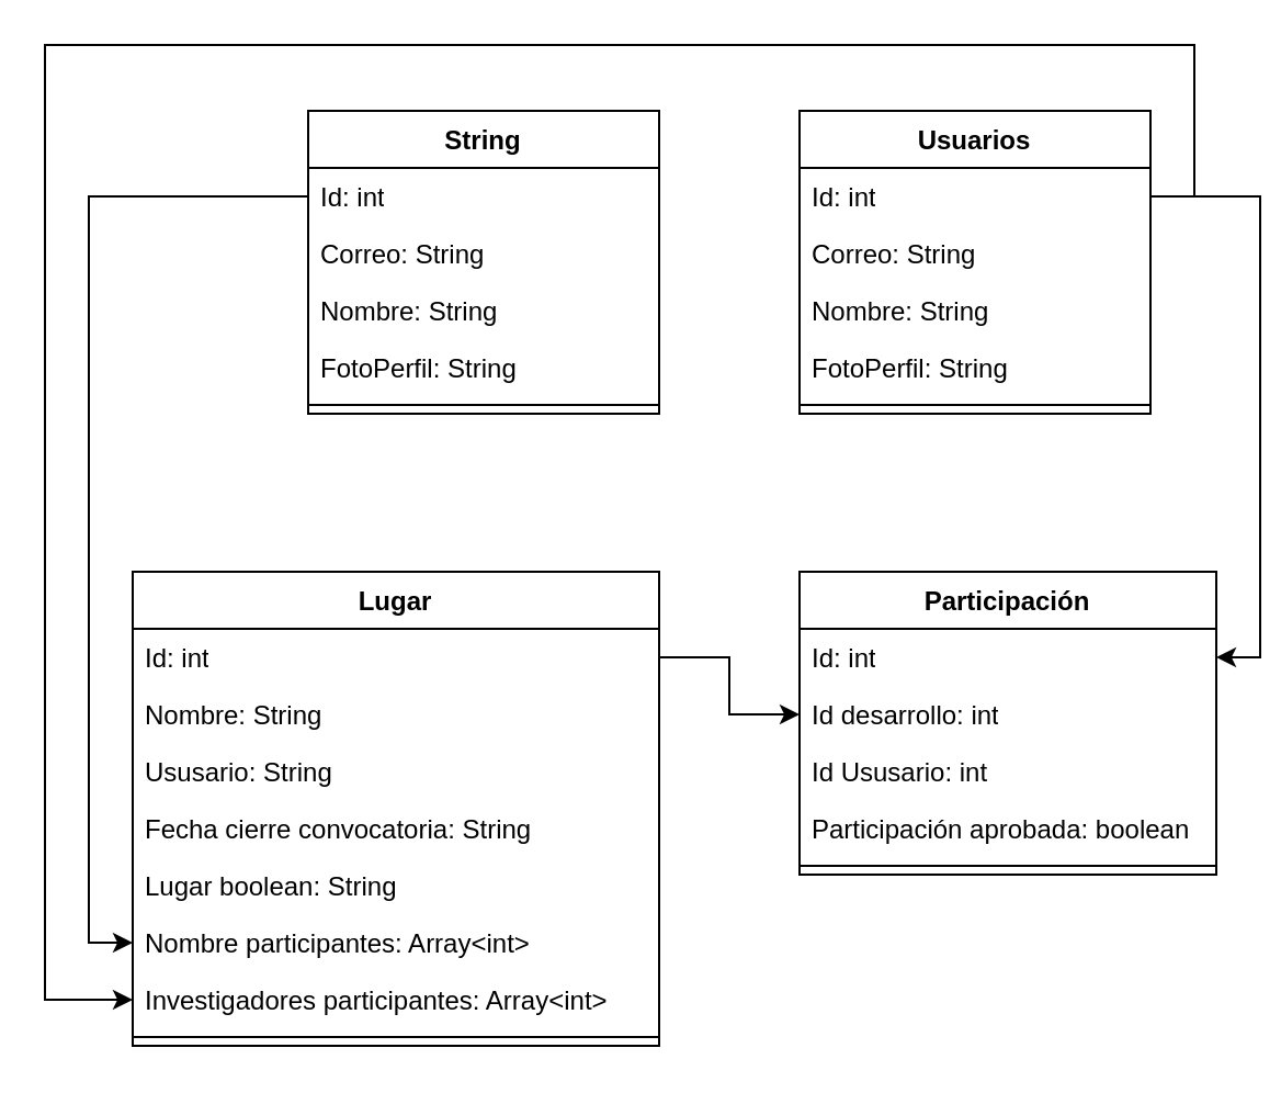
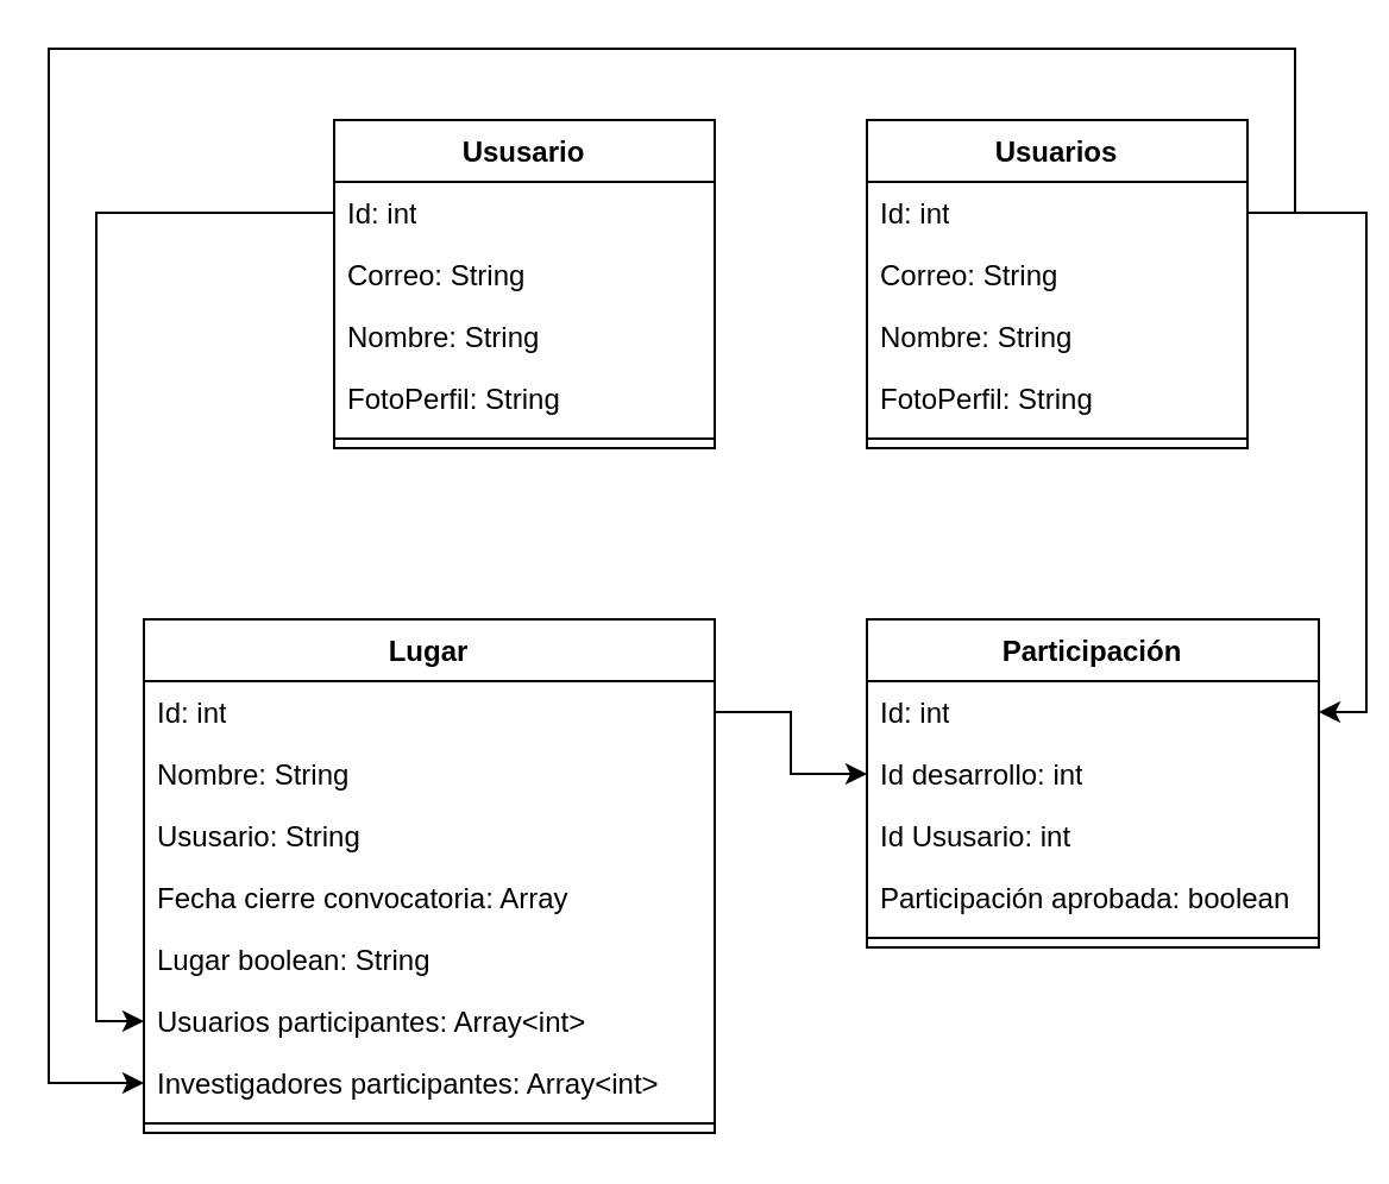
  <mxCell id="0" />
  <mxCell id="1" parent="0" />
- <mxCell id="2" value="String" style="swimlane;fontStyle=1;align=center;verticalAlign=top;childLayout=stackLayout;horizontal=1;startSize=26;horizontalStack=0;resizeParent=1;resizeParentMax=0;resizeLast=0;collapsible=1;marginBottom=0;whiteSpace=wrap;html=1;" vertex="1" parent="1"><mxGeometry x="140" y="50" width="160" height="138" as="geometry" /></mxCell>
+ <mxCell id="2" value="Ususario" style="swimlane;fontStyle=1;align=center;verticalAlign=top;childLayout=stackLayout;horizontal=1;startSize=26;horizontalStack=0;resizeParent=1;resizeParentMax=0;resizeLast=0;collapsible=1;marginBottom=0;whiteSpace=wrap;html=1;" vertex="1" parent="1"><mxGeometry x="140" y="50" width="160" height="138" as="geometry" /></mxCell>
  <mxCell id="3" value="Id: int" style="text;strokeColor=none;fillColor=none;align=left;verticalAlign=top;spacingLeft=4;spacingRight=4;overflow=hidden;rotatable=0;points=[[0,0.5],[1,0.5]];portConstraint=eastwest;whiteSpace=wrap;html=1;" vertex="1" parent="2"><mxGeometry y="26" width="160" height="26" as="geometry" /></mxCell>
  <mxCell id="4" value="Correo: String" style="text;strokeColor=none;fillColor=none;align=left;verticalAlign=top;spacingLeft=4;spacingRight=4;overflow=hidden;rotatable=0;points=[[0,0.5],[1,0.5]];portConstraint=eastwest;whiteSpace=wrap;html=1;" vertex="1" parent="2"><mxGeometry y="52" width="160" height="26" as="geometry" /></mxCell>
  <mxCell id="5" value="Nombre: String" style="text;strokeColor=none;fillColor=none;align=left;verticalAlign=top;spacingLeft=4;spacingRight=4;overflow=hidden;rotatable=0;points=[[0,0.5],[1,0.5]];portConstraint=eastwest;whiteSpace=wrap;html=1;" vertex="1" parent="2"><mxGeometry y="78" width="160" height="26" as="geometry" /></mxCell>
  <mxCell id="6" value="FotoPerfil: String" style="text;strokeColor=none;fillColor=none;align=left;verticalAlign=top;spacingLeft=4;spacingRight=4;overflow=hidden;rotatable=0;points=[[0,0.5],[1,0.5]];portConstraint=eastwest;whiteSpace=wrap;html=1;" vertex="1" parent="2"><mxGeometry y="104" width="160" height="26" as="geometry" /></mxCell>
  <mxCell id="7" value="" style="line;strokeWidth=1;fillColor=none;align=left;verticalAlign=middle;spacingTop=-1;spacingLeft=3;spacingRight=3;rotatable=0;labelPosition=right;points=[];portConstraint=eastwest;strokeColor=inherit;" vertex="1" parent="2"><mxGeometry y="130" width="160" height="8" as="geometry" /></mxCell>
  <mxCell id="8" value="&lt;div&gt;Lugar&lt;/div&gt;" style="swimlane;fontStyle=1;align=center;verticalAlign=top;childLayout=stackLayout;horizontal=1;startSize=26;horizontalStack=0;resizeParent=1;resizeParentMax=0;resizeLast=0;collapsible=1;marginBottom=0;whiteSpace=wrap;html=1;" vertex="1" parent="1"><mxGeometry x="60" y="260" width="240" height="216" as="geometry" /></mxCell>
  <mxCell id="9" value="Id: int" style="text;strokeColor=none;fillColor=none;align=left;verticalAlign=top;spacingLeft=4;spacingRight=4;overflow=hidden;rotatable=0;points=[[0,0.5],[1,0.5]];portConstraint=eastwest;whiteSpace=wrap;html=1;" vertex="1" parent="8"><mxGeometry y="26" width="240" height="26" as="geometry" /></mxCell>
  <mxCell id="10" value="Nombre: String" style="text;strokeColor=none;fillColor=none;align=left;verticalAlign=top;spacingLeft=4;spacingRight=4;overflow=hidden;rotatable=0;points=[[0,0.5],[1,0.5]];portConstraint=eastwest;whiteSpace=wrap;html=1;" vertex="1" parent="8"><mxGeometry y="52" width="240" height="26" as="geometry" /></mxCell>
  <mxCell id="11" value="Ususario: String" style="text;strokeColor=none;fillColor=none;align=left;verticalAlign=top;spacingLeft=4;spacingRight=4;overflow=hidden;rotatable=0;points=[[0,0.5],[1,0.5]];portConstraint=eastwest;whiteSpace=wrap;html=1;" vertex="1" parent="8"><mxGeometry y="78" width="240" height="26" as="geometry" /></mxCell>
- <mxCell id="12" value="Fecha cierre convocatoria: String" style="text;strokeColor=none;fillColor=none;align=left;verticalAlign=top;spacingLeft=4;spacingRight=4;overflow=hidden;rotatable=0;points=[[0,0.5],[1,0.5]];portConstraint=eastwest;whiteSpace=wrap;html=1;" vertex="1" parent="8"><mxGeometry y="104" width="240" height="26" as="geometry" /></mxCell>
+ <mxCell id="12" value="Fecha cierre convocatoria: Array" style="text;strokeColor=none;fillColor=none;align=left;verticalAlign=top;spacingLeft=4;spacingRight=4;overflow=hidden;rotatable=0;points=[[0,0.5],[1,0.5]];portConstraint=eastwest;whiteSpace=wrap;html=1;" vertex="1" parent="8"><mxGeometry y="104" width="240" height="26" as="geometry" /></mxCell>
  <mxCell id="13" value="Lugar boolean: String" style="text;strokeColor=none;fillColor=none;align=left;verticalAlign=top;spacingLeft=4;spacingRight=4;overflow=hidden;rotatable=0;points=[[0,0.5],[1,0.5]];portConstraint=eastwest;whiteSpace=wrap;html=1;" vertex="1" parent="8"><mxGeometry y="130" width="240" height="26" as="geometry" /></mxCell>
- <mxCell id="14" value="Nombre participantes: Array&amp;lt;int&amp;gt;" style="text;strokeColor=none;fillColor=none;align=left;verticalAlign=top;spacingLeft=4;spacingRight=4;overflow=hidden;rotatable=0;points=[[0,0.5],[1,0.5]];portConstraint=eastwest;whiteSpace=wrap;html=1;" vertex="1" parent="8"><mxGeometry y="156" width="240" height="26" as="geometry" /></mxCell>
+ <mxCell id="14" value="Usuarios participantes: Array&amp;lt;int&amp;gt;" style="text;strokeColor=none;fillColor=none;align=left;verticalAlign=top;spacingLeft=4;spacingRight=4;overflow=hidden;rotatable=0;points=[[0,0.5],[1,0.5]];portConstraint=eastwest;whiteSpace=wrap;html=1;" vertex="1" parent="8"><mxGeometry y="156" width="240" height="26" as="geometry" /></mxCell>
  <mxCell id="15" value="Investigadores participantes: Array&amp;lt;int&amp;gt;" style="text;strokeColor=none;fillColor=none;align=left;verticalAlign=top;spacingLeft=4;spacingRight=4;overflow=hidden;rotatable=0;points=[[0,0.5],[1,0.5]];portConstraint=eastwest;whiteSpace=wrap;html=1;" vertex="1" parent="8"><mxGeometry y="182" width="240" height="26" as="geometry" /></mxCell>
  <mxCell id="16" value="" style="line;strokeWidth=1;fillColor=none;align=left;verticalAlign=middle;spacingTop=-1;spacingLeft=3;spacingRight=3;rotatable=0;labelPosition=right;points=[];portConstraint=eastwest;strokeColor=inherit;" vertex="1" parent="8"><mxGeometry y="208" width="240" height="8" as="geometry" /></mxCell>
  <mxCell id="17" value="Usuarios" style="swimlane;fontStyle=1;align=center;verticalAlign=top;childLayout=stackLayout;horizontal=1;startSize=26;horizontalStack=0;resizeParent=1;resizeParentMax=0;resizeLast=0;collapsible=1;marginBottom=0;whiteSpace=wrap;html=1;" vertex="1" parent="1"><mxGeometry x="364" y="50" width="160" height="138" as="geometry" /></mxCell>
  <mxCell id="18" value="Id: int" style="text;strokeColor=none;fillColor=none;align=left;verticalAlign=top;spacingLeft=4;spacingRight=4;overflow=hidden;rotatable=0;points=[[0,0.5],[1,0.5]];portConstraint=eastwest;whiteSpace=wrap;html=1;" vertex="1" parent="17"><mxGeometry y="26" width="160" height="26" as="geometry" /></mxCell>
  <mxCell id="19" value="Correo: String" style="text;strokeColor=none;fillColor=none;align=left;verticalAlign=top;spacingLeft=4;spacingRight=4;overflow=hidden;rotatable=0;points=[[0,0.5],[1,0.5]];portConstraint=eastwest;whiteSpace=wrap;html=1;" vertex="1" parent="17"><mxGeometry y="52" width="160" height="26" as="geometry" /></mxCell>
  <mxCell id="20" value="Nombre: String" style="text;strokeColor=none;fillColor=none;align=left;verticalAlign=top;spacingLeft=4;spacingRight=4;overflow=hidden;rotatable=0;points=[[0,0.5],[1,0.5]];portConstraint=eastwest;whiteSpace=wrap;html=1;" vertex="1" parent="17"><mxGeometry y="78" width="160" height="26" as="geometry" /></mxCell>
  <mxCell id="21" value="FotoPerfil: String" style="text;strokeColor=none;fillColor=none;align=left;verticalAlign=top;spacingLeft=4;spacingRight=4;overflow=hidden;rotatable=0;points=[[0,0.5],[1,0.5]];portConstraint=eastwest;whiteSpace=wrap;html=1;" vertex="1" parent="17"><mxGeometry y="104" width="160" height="26" as="geometry" /></mxCell>
  <mxCell id="22" value="" style="line;strokeWidth=1;fillColor=none;align=left;verticalAlign=middle;spacingTop=-1;spacingLeft=3;spacingRight=3;rotatable=0;labelPosition=right;points=[];portConstraint=eastwest;strokeColor=inherit;" vertex="1" parent="17"><mxGeometry y="130" width="160" height="8" as="geometry" /></mxCell>
  <mxCell id="23" value="Participación" style="swimlane;fontStyle=1;align=center;verticalAlign=top;childLayout=stackLayout;horizontal=1;startSize=26;horizontalStack=0;resizeParent=1;resizeParentMax=0;resizeLast=0;collapsible=1;marginBottom=0;whiteSpace=wrap;html=1;" vertex="1" parent="1"><mxGeometry x="364" y="260" width="190" height="138" as="geometry" /></mxCell>
  <mxCell id="24" value="Id: int" style="text;strokeColor=none;fillColor=none;align=left;verticalAlign=top;spacingLeft=4;spacingRight=4;overflow=hidden;rotatable=0;points=[[0,0.5],[1,0.5]];portConstraint=eastwest;whiteSpace=wrap;html=1;" vertex="1" parent="23"><mxGeometry y="26" width="190" height="26" as="geometry" /></mxCell>
  <mxCell id="25" value="Id desarrollo: int" style="text;strokeColor=none;fillColor=none;align=left;verticalAlign=top;spacingLeft=4;spacingRight=4;overflow=hidden;rotatable=0;points=[[0,0.5],[1,0.5]];portConstraint=eastwest;whiteSpace=wrap;html=1;" vertex="1" parent="23"><mxGeometry y="52" width="190" height="26" as="geometry" /></mxCell>
  <mxCell id="26" value="Id Ususario: int" style="text;strokeColor=none;fillColor=none;align=left;verticalAlign=top;spacingLeft=4;spacingRight=4;overflow=hidden;rotatable=0;points=[[0,0.5],[1,0.5]];portConstraint=eastwest;whiteSpace=wrap;html=1;" vertex="1" parent="23"><mxGeometry y="78" width="190" height="26" as="geometry" /></mxCell>
  <mxCell id="27" value="Participación aprobada: boolean" style="text;strokeColor=none;fillColor=none;align=left;verticalAlign=top;spacingLeft=4;spacingRight=4;overflow=hidden;rotatable=0;points=[[0,0.5],[1,0.5]];portConstraint=eastwest;whiteSpace=wrap;html=1;" vertex="1" parent="23"><mxGeometry y="104" width="190" height="26" as="geometry" /></mxCell>
  <mxCell id="28" value="" style="line;strokeWidth=1;fillColor=none;align=left;verticalAlign=middle;spacingTop=-1;spacingLeft=3;spacingRight=3;rotatable=0;labelPosition=right;points=[];portConstraint=eastwest;strokeColor=inherit;" vertex="1" parent="23"><mxGeometry y="130" width="190" height="8" as="geometry" /></mxCell>
  <mxCell id="29" style="edgeStyle=orthogonalEdgeStyle;rounded=0;orthogonalLoop=1;jettySize=auto;html=1;exitX=0;exitY=0.5;exitDx=0;exitDy=0;entryX=0;entryY=0.5;entryDx=0;entryDy=0;" edge="1" parent="1" source="3" target="14"><mxGeometry relative="1" as="geometry" /></mxCell>
  <mxCell id="30" style="edgeStyle=orthogonalEdgeStyle;rounded=0;orthogonalLoop=1;jettySize=auto;html=1;exitX=1;exitY=0.5;exitDx=0;exitDy=0;entryX=0;entryY=0.5;entryDx=0;entryDy=0;" edge="1" parent="1" source="18" target="15"><mxGeometry relative="1" as="geometry"><Array as="points"><mxPoint x="544" y="89" /><mxPoint x="544" y="20" /><mxPoint x="20" y="20" /><mxPoint x="20" y="455" /></Array></mxGeometry></mxCell>
  <mxCell id="31" style="edgeStyle=orthogonalEdgeStyle;rounded=0;orthogonalLoop=1;jettySize=auto;html=1;exitX=1;exitY=0.5;exitDx=0;exitDy=0;entryX=0;entryY=0.5;entryDx=0;entryDy=0;" edge="1" parent="1" source="9" target="25"><mxGeometry relative="1" as="geometry" /></mxCell>
  <mxCell id="32" style="edgeStyle=orthogonalEdgeStyle;rounded=0;orthogonalLoop=1;jettySize=auto;html=1;exitX=1;exitY=0.5;exitDx=0;exitDy=0;entryX=1;entryY=0.5;entryDx=0;entryDy=0;" edge="1" parent="1" source="18" target="24"><mxGeometry relative="1" as="geometry" /></mxCell>
